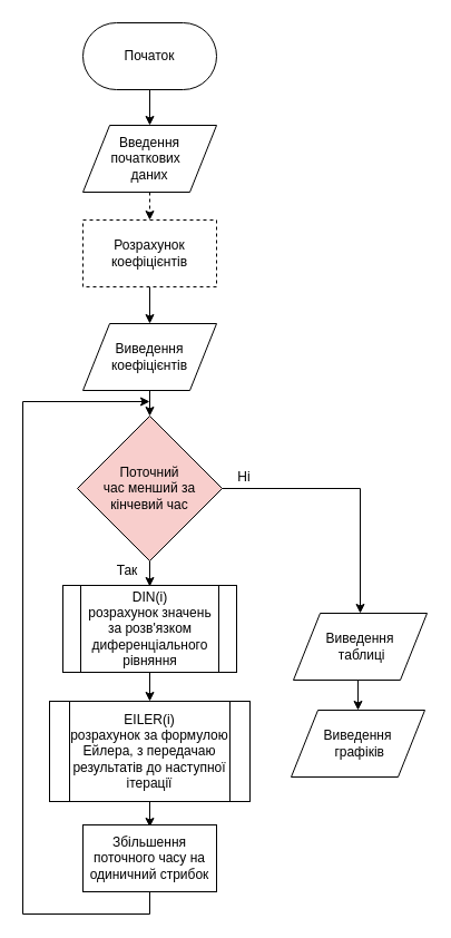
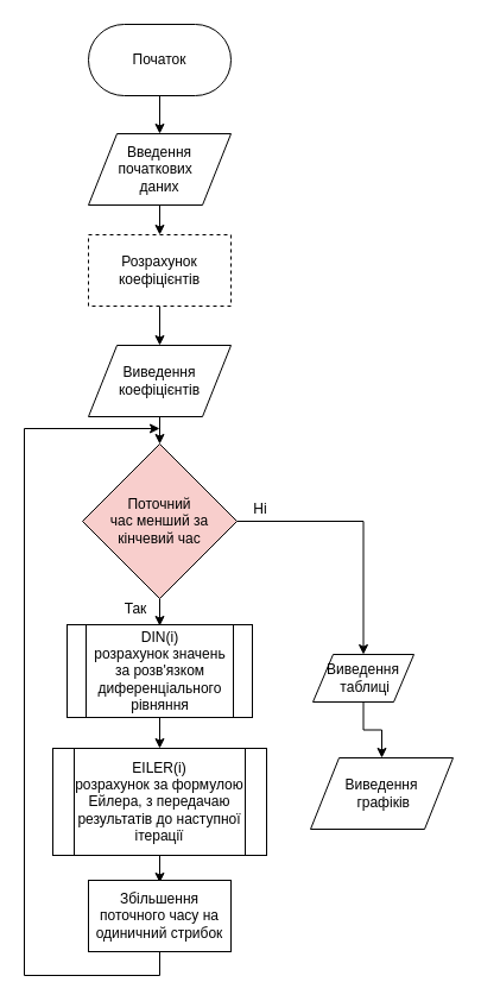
  <mxCell id="0" />
  <mxCell id="1" parent="0" />
- <mxCell id="2" style="edgeStyle=orthogonalEdgeStyle;rounded=0;orthogonalLoop=1;jettySize=auto;html=1;exitX=0.5;exitY=1;exitDx=0;exitDy=0;entryX=0.5;entryY=0;entryDx=0;entryDy=0;dashed=1;" parent="1" source="3" target="5" edge="1"><mxGeometry relative="1" as="geometry" /></mxCell>
+ <mxCell id="2" style="edgeStyle=orthogonalEdgeStyle;rounded=0;orthogonalLoop=1;jettySize=auto;html=1;exitX=0.5;exitY=1;exitDx=0;exitDy=0;entryX=0.5;entryY=0;entryDx=0;entryDy=0;" parent="1" source="3" target="5" edge="1"><mxGeometry relative="1" as="geometry" /></mxCell>
  <mxCell id="3" value="Введення&lt;br&gt;початкових&amp;nbsp;&amp;nbsp;&lt;br&gt;даних" style="shape=parallelogram;perimeter=parallelogramPerimeter;whiteSpace=wrap;html=1;" parent="1" vertex="1"><mxGeometry x="74" y="112" width="120" height="60" as="geometry" /></mxCell>
  <mxCell id="4" style="edgeStyle=orthogonalEdgeStyle;rounded=0;orthogonalLoop=1;jettySize=auto;html=1;exitX=0.5;exitY=1;exitDx=0;exitDy=0;entryX=0.5;entryY=0;entryDx=0;entryDy=0;" parent="1" source="5" target="7" edge="1"><mxGeometry relative="1" as="geometry" /></mxCell>
  <mxCell id="5" value="Розрахунок коефіцієнтів" style="rounded=0;whiteSpace=wrap;html=1;dashed=1;" parent="1" vertex="1"><mxGeometry x="74" y="197" width="120" height="60" as="geometry" /></mxCell>
  <mxCell id="6" style="edgeStyle=orthogonalEdgeStyle;rounded=0;orthogonalLoop=1;jettySize=auto;html=1;exitX=0.5;exitY=1;exitDx=0;exitDy=0;entryX=0.5;entryY=0;entryDx=0;entryDy=0;" parent="1" source="7" target="12" edge="1"><mxGeometry relative="1" as="geometry" /></mxCell>
  <mxCell id="7" value="Виведення&lt;br&gt;коефіцієнтів" style="shape=parallelogram;perimeter=parallelogramPerimeter;whiteSpace=wrap;html=1;" parent="1" vertex="1"><mxGeometry x="74" y="290" width="120" height="60" as="geometry" /></mxCell>
  <mxCell id="8" style="edgeStyle=orthogonalEdgeStyle;rounded=0;orthogonalLoop=1;jettySize=auto;html=1;entryX=0.5;entryY=0;entryDx=0;entryDy=0;" parent="1" source="9" target="3" edge="1"><mxGeometry relative="1" as="geometry" /></mxCell>
  <mxCell id="9" value="Початок" style="rounded=1;whiteSpace=wrap;html=1;arcSize=50;" parent="1" vertex="1"><mxGeometry x="74" y="20" width="120" height="60" as="geometry" /></mxCell>
  <mxCell id="10" style="edgeStyle=orthogonalEdgeStyle;rounded=0;orthogonalLoop=1;jettySize=auto;html=1;exitX=0.5;exitY=1;exitDx=0;exitDy=0;entryX=0.5;entryY=0;entryDx=0;entryDy=0;" parent="1" source="12" edge="1"><mxGeometry relative="1" as="geometry"><mxPoint x="134" y="526" as="targetPoint" /></mxGeometry></mxCell>
  <mxCell id="11" style="edgeStyle=orthogonalEdgeStyle;rounded=0;orthogonalLoop=1;jettySize=auto;html=1;exitX=1;exitY=0.5;exitDx=0;exitDy=0;entryX=0.5;entryY=0;entryDx=0;entryDy=0;" parent="1" source="12" target="20" edge="1"><mxGeometry relative="1" as="geometry" /></mxCell>
  <mxCell id="12" value="Поточний &lt;br&gt;час менший за кінчевий час" style="rhombus;whiteSpace=wrap;html=1;fillColor=#f8cecc;" parent="1" vertex="1"><mxGeometry x="69" y="373" width="130" height="130" as="geometry" /></mxCell>
  <mxCell id="13" style="edgeStyle=orthogonalEdgeStyle;rounded=0;orthogonalLoop=1;jettySize=auto;html=1;entryX=0.5;entryY=0;entryDx=0;entryDy=0;" parent="1" source="14" target="16" edge="1"><mxGeometry relative="1" as="geometry" /></mxCell>
  <mxCell id="14" value="DIN(i)&lt;br&gt;розрахунок значень за розв'язком диференціального рівняння" style="shape=process;whiteSpace=wrap;html=1;backgroundOutline=1;" parent="1" vertex="1"><mxGeometry x="56" y="525" width="156" height="78" as="geometry" /></mxCell>
  <mxCell id="15" style="edgeStyle=orthogonalEdgeStyle;rounded=0;orthogonalLoop=1;jettySize=auto;html=1;exitX=0.5;exitY=1;exitDx=0;exitDy=0;entryX=0.5;entryY=0;entryDx=0;entryDy=0;" parent="1" source="16" edge="1"><mxGeometry relative="1" as="geometry"><mxPoint x="134" y="742" as="targetPoint" /></mxGeometry></mxCell>
  <mxCell id="16" value="EILER(i)&lt;br&gt;розрахунок за формулою Ейлера, з передачаю результатів до наступної ітерації" style="shape=process;whiteSpace=wrap;html=1;backgroundOutline=1;" parent="1" vertex="1"><mxGeometry x="44" y="629" width="180" height="90" as="geometry" /></mxCell>
  <mxCell id="17" value="Так" style="text;html=1;strokeColor=none;fillColor=none;align=center;verticalAlign=middle;whiteSpace=wrap;rounded=0;" parent="1" vertex="1"><mxGeometry x="94" y="502" width="40" height="20" as="geometry" /></mxCell>
  <mxCell id="18" value="Ні" style="text;html=1;strokeColor=none;fillColor=none;align=center;verticalAlign=middle;whiteSpace=wrap;rounded=0;" parent="1" vertex="1"><mxGeometry x="199" y="418" width="40" height="20" as="geometry" /></mxCell>
  <mxCell id="19" style="edgeStyle=orthogonalEdgeStyle;rounded=0;orthogonalLoop=1;jettySize=auto;html=1;exitX=0.5;exitY=1;exitDx=0;exitDy=0;entryX=0.5;entryY=0;entryDx=0;entryDy=0;" parent="1" source="20" target="21" edge="1"><mxGeometry relative="1" as="geometry" /></mxCell>
- <mxCell id="20" value="Виведення&lt;br&gt;&amp;nbsp;таблиці" style="shape=parallelogram;perimeter=parallelogramPerimeter;whiteSpace=wrap;html=1;" parent="1" vertex="1"><mxGeometry x="263" y="550" width="120" height="60" as="geometry" /></mxCell>
+ <mxCell id="20" value="Виведення&lt;br&gt;&amp;nbsp;таблиці" style="shape=parallelogram;perimeter=parallelogramPerimeter;whiteSpace=wrap;html=1;" parent="1" vertex="1"><mxGeometry x="263" y="550" width="85" height="40" as="geometry" /></mxCell>
  <mxCell id="21" value="Виведення&lt;br&gt;&amp;nbsp;графіків" style="shape=parallelogram;perimeter=parallelogramPerimeter;whiteSpace=wrap;html=1;" parent="1" vertex="1"><mxGeometry x="261" y="637" width="120" height="60" as="geometry" /></mxCell>
  <mxCell id="22" style="edgeStyle=orthogonalEdgeStyle;rounded=0;orthogonalLoop=1;jettySize=auto;html=1;exitX=0.5;exitY=1;exitDx=0;exitDy=0;" parent="1" source="23" edge="1"><mxGeometry relative="1" as="geometry"><mxPoint x="134" y="360" as="targetPoint" /><Array as="points"><mxPoint x="134" y="820" /><mxPoint x="20" y="820" /><mxPoint x="20" y="360" /></Array></mxGeometry></mxCell>
  <mxCell id="23" value="Збільшення поточного часу на одиничний стрибок" style="rounded=0;whiteSpace=wrap;html=1;" parent="1" vertex="1"><mxGeometry x="74" y="740" width="120" height="60" as="geometry" /></mxCell>
